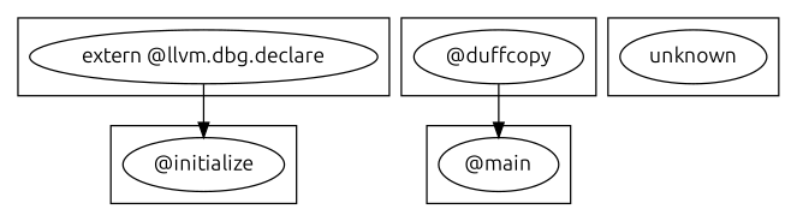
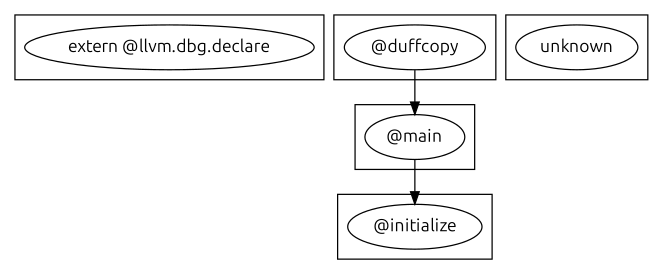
  digraph {
    fontname=Ubuntu
    node [fontname=Ubuntu]
    edge [fontname=Ubuntu]
    n1 [label="extern @llvm.dbg.declare"]
    n2 [label="@main"]
    n3 [label="@initialize"]
    n4 [label="@duffcopy"]
    n5 [label=unknown]
    subgraph cluster_1 {
      n1
    }
    subgraph cluster_2 {
      n2
    }
    subgraph cluster_3 {
      n3
    }
    subgraph cluster_4 {
      n4
    }
    subgraph cluster_5 {
      n5
    }
-   n1 -> n3
+   n2 -> n3
    n4 -> n2
  }
